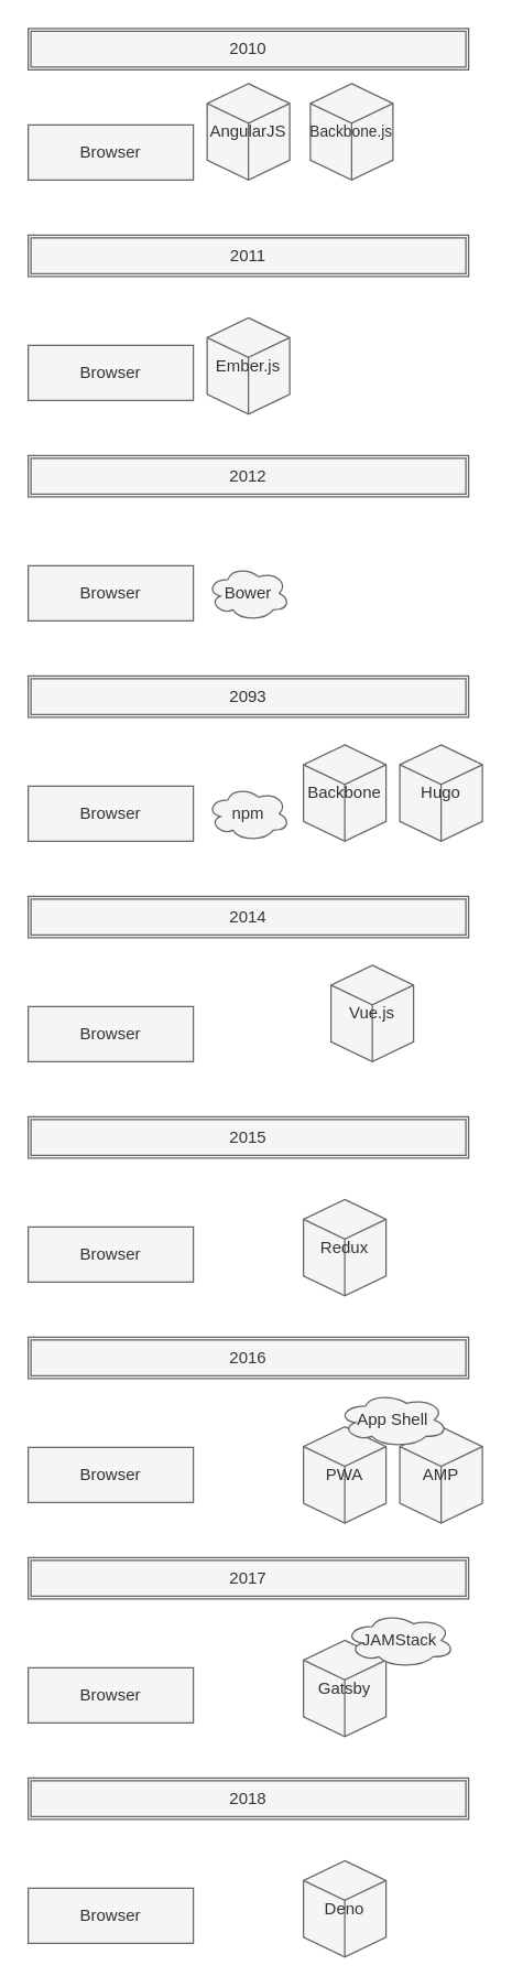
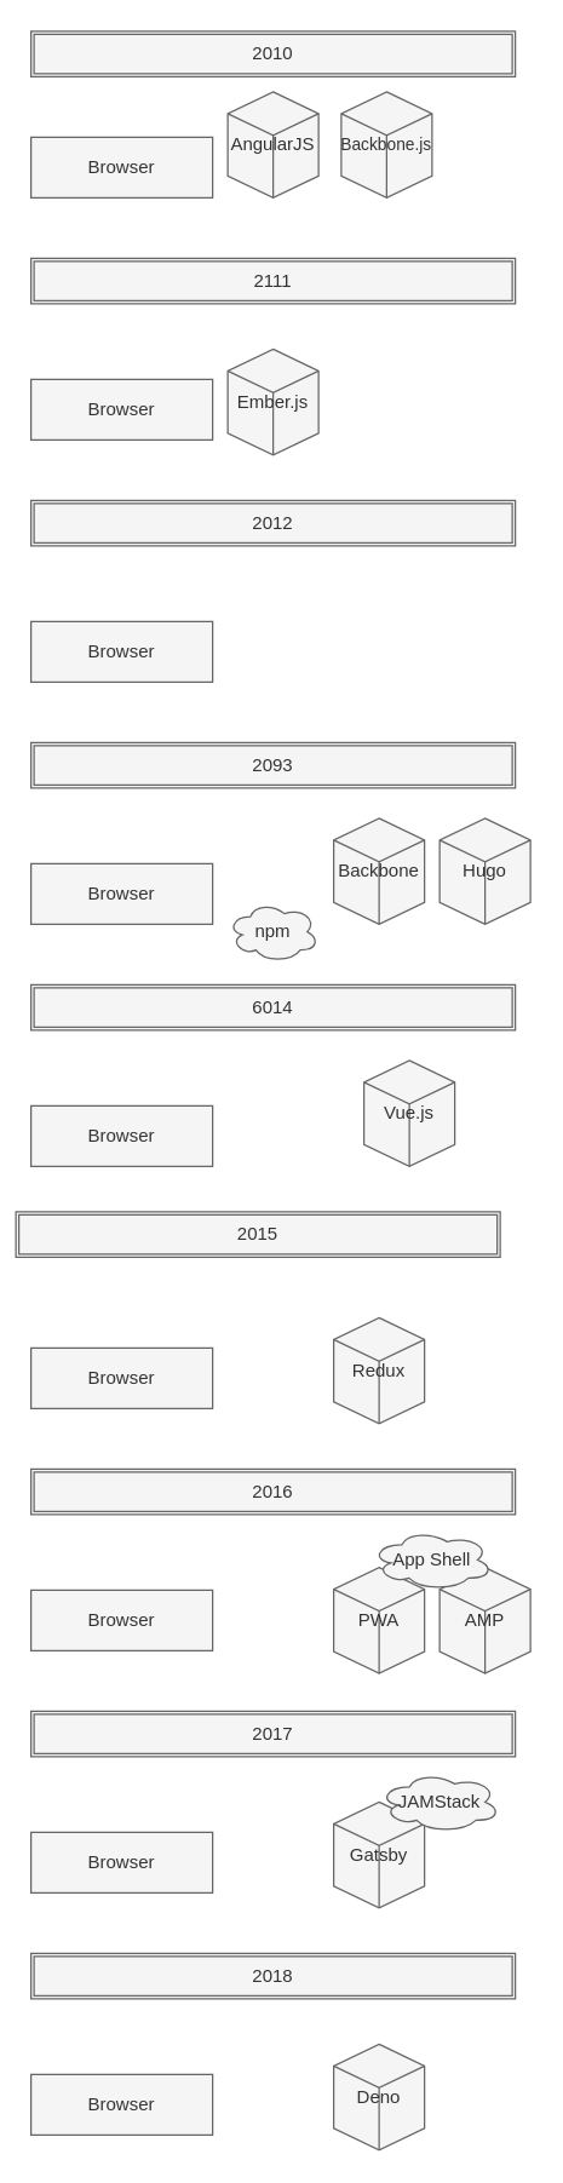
  <mxCell id="0" />
  <mxCell id="1" parent="0" />
  <mxCell id="2" value="Browser" style="rounded=0;whiteSpace=wrap;html=1;shadow=0;sketch=0;fillColor=#f5f5f5;strokeColor=#666666;fontColor=#333333;" vertex="1" parent="1"><mxGeometry x="20" y="730" width="120" height="40" as="geometry" /></mxCell>
- <mxCell id="3" value="2014" style="shape=ext;double=1;rounded=0;whiteSpace=wrap;html=1;shadow=0;sketch=0;fillColor=#f5f5f5;strokeColor=#666666;fontColor=#333333;" vertex="1" parent="1"><mxGeometry x="20" y="650" width="320" height="30" as="geometry" /></mxCell>
+ <mxCell id="3" value="6014" style="shape=ext;double=1;rounded=0;whiteSpace=wrap;html=1;shadow=0;sketch=0;fillColor=#f5f5f5;strokeColor=#666666;fontColor=#333333;" vertex="1" parent="1"><mxGeometry x="20" y="650" width="320" height="30" as="geometry" /></mxCell>
  <mxCell id="4" value="Browser" style="rounded=0;whiteSpace=wrap;html=1;shadow=0;sketch=0;fillColor=#f5f5f5;strokeColor=#666666;fontColor=#333333;" vertex="1" parent="1"><mxGeometry x="20" y="410" width="120" height="40" as="geometry" /></mxCell>
  <mxCell id="5" value="2012" style="shape=ext;double=1;rounded=0;whiteSpace=wrap;html=1;shadow=0;sketch=0;fillColor=#f5f5f5;strokeColor=#666666;fontColor=#333333;" vertex="1" parent="1"><mxGeometry x="20" y="330" width="320" height="30" as="geometry" /></mxCell>
- <mxCell id="6" value="Bower" style="ellipse;shape=cloud;whiteSpace=wrap;html=1;shadow=0;sketch=0;fillColor=#f5f5f5;align=center;strokeColor=#666666;fontColor=#333333;" vertex="1" parent="1"><mxGeometry x="150" y="410" width="60" height="40" as="geometry" /></mxCell>
  <mxCell id="7" value="Browser" style="rounded=0;whiteSpace=wrap;html=1;shadow=0;sketch=0;fillColor=#f5f5f5;strokeColor=#666666;fontColor=#333333;" vertex="1" parent="1"><mxGeometry x="20" y="90" width="120" height="40" as="geometry" /></mxCell>
  <mxCell id="8" value="2010" style="shape=ext;double=1;rounded=0;whiteSpace=wrap;html=1;shadow=0;sketch=0;fillColor=#f5f5f5;strokeColor=#666666;fontColor=#333333;" vertex="1" parent="1"><mxGeometry x="20" y="20" width="320" height="30" as="geometry" /></mxCell>
  <mxCell id="9" value="AngularJS" style="html=1;whiteSpace=wrap;shape=isoCube2;backgroundOutline=1;isoAngle=15;shadow=0;sketch=0;fillColor=#f5f5f5;strokeColor=#666666;fontColor=#333333;" vertex="1" parent="1"><mxGeometry x="150" y="60" width="60" height="70" as="geometry" /></mxCell>
  <mxCell id="10" value="Browser" style="rounded=0;whiteSpace=wrap;html=1;shadow=0;sketch=0;fillColor=#f5f5f5;strokeColor=#666666;fontColor=#333333;" vertex="1" parent="1"><mxGeometry x="20" y="570" width="120" height="40" as="geometry" /></mxCell>
  <mxCell id="11" value="2093" style="shape=ext;double=1;rounded=0;whiteSpace=wrap;html=1;shadow=0;sketch=0;fillColor=#f5f5f5;strokeColor=#666666;fontColor=#333333;" vertex="1" parent="1"><mxGeometry x="20" y="490" width="320" height="30" as="geometry" /></mxCell>
- <mxCell id="12" value="npm" style="ellipse;shape=cloud;whiteSpace=wrap;html=1;shadow=0;sketch=0;fillColor=#f5f5f5;align=center;strokeColor=#666666;fontColor=#333333;" vertex="1" parent="1"><mxGeometry x="150" y="570" width="60" height="40" as="geometry" /></mxCell>
+ <mxCell id="12" value="npm" style="ellipse;shape=cloud;whiteSpace=wrap;html=1;shadow=0;sketch=0;fillColor=#f5f5f5;align=center;strokeColor=#666666;fontColor=#333333;" vertex="1" parent="1"><mxGeometry x="150" y="595" width="60" height="40" as="geometry" /></mxCell>
  <mxCell id="13" value="Backbone" style="html=1;whiteSpace=wrap;shape=isoCube2;backgroundOutline=1;isoAngle=15;shadow=0;sketch=0;fillColor=#f5f5f5;strokeColor=#666666;fontColor=#333333;" vertex="1" parent="1"><mxGeometry x="220" y="540" width="60" height="70" as="geometry" /></mxCell>
  <mxCell id="14" value="Browser" style="rounded=0;whiteSpace=wrap;html=1;shadow=0;sketch=0;fillColor=#f5f5f5;strokeColor=#666666;fontColor=#333333;" vertex="1" parent="1"><mxGeometry x="20" y="890" width="120" height="40" as="geometry" /></mxCell>
- <mxCell id="15" value="2015" style="shape=ext;double=1;rounded=0;whiteSpace=wrap;html=1;shadow=0;sketch=0;fillColor=#f5f5f5;strokeColor=#666666;fontColor=#333333;" vertex="1" parent="1"><mxGeometry x="20" y="810" width="320" height="30" as="geometry" /></mxCell>
+ <mxCell id="15" value="2015" style="shape=ext;double=1;rounded=0;whiteSpace=wrap;html=1;shadow=0;sketch=0;fillColor=#f5f5f5;strokeColor=#666666;fontColor=#333333;" vertex="1" parent="1"><mxGeometry x="10" y="800" width="320" height="30" as="geometry" /></mxCell>
  <mxCell id="16" value="Redux" style="html=1;whiteSpace=wrap;shape=isoCube2;backgroundOutline=1;isoAngle=15;shadow=0;sketch=0;fillColor=#f5f5f5;strokeColor=#666666;fontColor=#333333;" vertex="1" parent="1"><mxGeometry x="220" y="870" width="60" height="70" as="geometry" /></mxCell>
  <mxCell id="17" value="Vue.js" style="html=1;whiteSpace=wrap;shape=isoCube2;backgroundOutline=1;isoAngle=15;shadow=0;sketch=0;fillColor=#f5f5f5;strokeColor=#666666;fontColor=#333333;" vertex="1" parent="1"><mxGeometry x="240" y="700" width="60" height="70" as="geometry" /></mxCell>
  <mxCell id="18" value="Browser" style="rounded=0;whiteSpace=wrap;html=1;shadow=0;sketch=0;fillColor=#f5f5f5;strokeColor=#666666;fontColor=#333333;" vertex="1" parent="1"><mxGeometry x="20" y="1210" width="120" height="40" as="geometry" /></mxCell>
  <mxCell id="19" value="2017" style="shape=ext;double=1;rounded=0;whiteSpace=wrap;html=1;shadow=0;sketch=0;fillColor=#f5f5f5;strokeColor=#666666;fontColor=#333333;" vertex="1" parent="1"><mxGeometry x="20" y="1130" width="320" height="30" as="geometry" /></mxCell>
  <mxCell id="20" value="Gatsby" style="html=1;whiteSpace=wrap;shape=isoCube2;backgroundOutline=1;isoAngle=15;shadow=0;sketch=0;fillColor=#f5f5f5;strokeColor=#666666;fontColor=#333333;" vertex="1" parent="1"><mxGeometry x="220" y="1190" width="60" height="70" as="geometry" /></mxCell>
  <mxCell id="21" value="Browser" style="rounded=0;whiteSpace=wrap;html=1;shadow=0;sketch=0;fillColor=#f5f5f5;strokeColor=#666666;fontColor=#333333;" vertex="1" parent="1"><mxGeometry x="20" y="1370" width="120" height="40" as="geometry" /></mxCell>
  <mxCell id="22" value="2018" style="shape=ext;double=1;rounded=0;whiteSpace=wrap;html=1;shadow=0;sketch=0;fillColor=#f5f5f5;strokeColor=#666666;fontColor=#333333;" vertex="1" parent="1"><mxGeometry x="20" y="1290" width="320" height="30" as="geometry" /></mxCell>
  <mxCell id="23" value="Deno" style="html=1;whiteSpace=wrap;shape=isoCube2;backgroundOutline=1;isoAngle=15;shadow=0;sketch=0;fillColor=#f5f5f5;strokeColor=#666666;fontColor=#333333;" vertex="1" parent="1"><mxGeometry x="220" y="1350" width="60" height="70" as="geometry" /></mxCell>
  <mxCell id="24" value="&lt;font style=&quot;font-size: 11px&quot;&gt;Backbone.js&lt;/font&gt;" style="html=1;whiteSpace=wrap;shape=isoCube2;backgroundOutline=1;isoAngle=15;shadow=0;sketch=0;fillColor=#f5f5f5;strokeColor=#666666;fontColor=#333333;" vertex="1" parent="1"><mxGeometry x="225" y="60" width="60" height="70" as="geometry" /></mxCell>
  <mxCell id="25" value="Browser" style="rounded=0;whiteSpace=wrap;html=1;shadow=0;sketch=0;fillColor=#f5f5f5;strokeColor=#666666;fontColor=#333333;" vertex="1" parent="1"><mxGeometry x="20" y="250" width="120" height="40" as="geometry" /></mxCell>
- <mxCell id="26" value="2011" style="shape=ext;double=1;rounded=0;whiteSpace=wrap;html=1;shadow=0;sketch=0;fillColor=#f5f5f5;strokeColor=#666666;fontColor=#333333;" vertex="1" parent="1"><mxGeometry x="20" y="170" width="320" height="30" as="geometry" /></mxCell>
+ <mxCell id="26" value="2111" style="shape=ext;double=1;rounded=0;whiteSpace=wrap;html=1;shadow=0;sketch=0;fillColor=#f5f5f5;strokeColor=#666666;fontColor=#333333;" vertex="1" parent="1"><mxGeometry x="20" y="170" width="320" height="30" as="geometry" /></mxCell>
  <mxCell id="27" value="Ember.js" style="html=1;whiteSpace=wrap;shape=isoCube2;backgroundOutline=1;isoAngle=15;shadow=0;sketch=0;fillColor=#f5f5f5;strokeColor=#666666;fontColor=#333333;" vertex="1" parent="1"><mxGeometry x="150" y="230" width="60" height="70" as="geometry" /></mxCell>
  <mxCell id="28" value="JAMStack" style="ellipse;shape=cloud;whiteSpace=wrap;html=1;shadow=0;sketch=0;fillColor=#f5f5f5;align=center;strokeColor=#666666;fontColor=#333333;" vertex="1" parent="1"><mxGeometry x="250" y="1170" width="80" height="40" as="geometry" /></mxCell>
  <mxCell id="29" value="Browser" style="rounded=0;whiteSpace=wrap;html=1;shadow=0;sketch=0;fillColor=#f5f5f5;strokeColor=#666666;fontColor=#333333;" vertex="1" parent="1"><mxGeometry x="20" y="1050" width="120" height="40" as="geometry" /></mxCell>
  <mxCell id="30" value="2016" style="shape=ext;double=1;rounded=0;whiteSpace=wrap;html=1;shadow=0;sketch=0;fillColor=#f5f5f5;strokeColor=#666666;fontColor=#333333;" vertex="1" parent="1"><mxGeometry x="20" y="970" width="320" height="30" as="geometry" /></mxCell>
  <mxCell id="31" value="PWA" style="html=1;whiteSpace=wrap;shape=isoCube2;backgroundOutline=1;isoAngle=15;shadow=0;sketch=0;fillColor=#f5f5f5;strokeColor=#666666;fontColor=#333333;" vertex="1" parent="1"><mxGeometry x="220" y="1035" width="60" height="70" as="geometry" /></mxCell>
  <mxCell id="32" value="AMP" style="html=1;whiteSpace=wrap;shape=isoCube2;backgroundOutline=1;isoAngle=15;shadow=0;sketch=0;fillColor=#f5f5f5;strokeColor=#666666;fontColor=#333333;" vertex="1" parent="1"><mxGeometry x="290" y="1035" width="60" height="70" as="geometry" /></mxCell>
  <mxCell id="33" value="App Shell" style="ellipse;shape=cloud;whiteSpace=wrap;html=1;shadow=0;sketch=0;fillColor=#f5f5f5;align=center;strokeColor=#666666;fontColor=#333333;" vertex="1" parent="1"><mxGeometry x="245" y="1010" width="80" height="40" as="geometry" /></mxCell>
  <mxCell id="34" value="Hugo" style="html=1;whiteSpace=wrap;shape=isoCube2;backgroundOutline=1;isoAngle=15;shadow=0;sketch=0;fillColor=#f5f5f5;strokeColor=#666666;fontColor=#333333;" vertex="1" parent="1"><mxGeometry x="290" y="540" width="60" height="70" as="geometry" /></mxCell>
